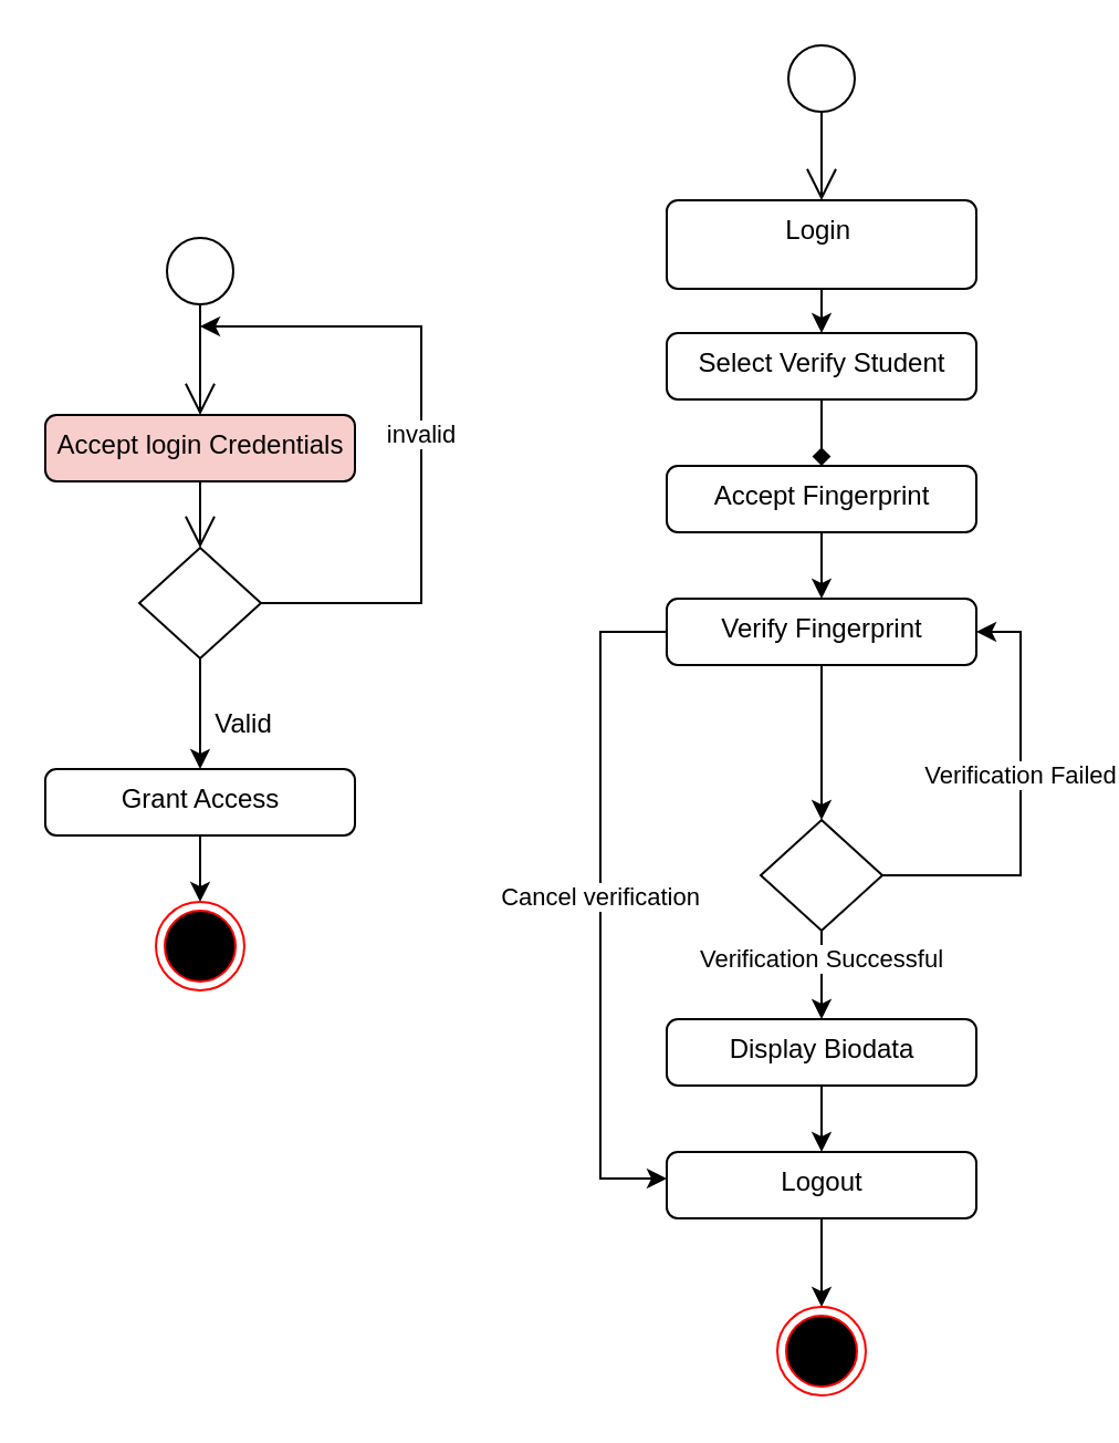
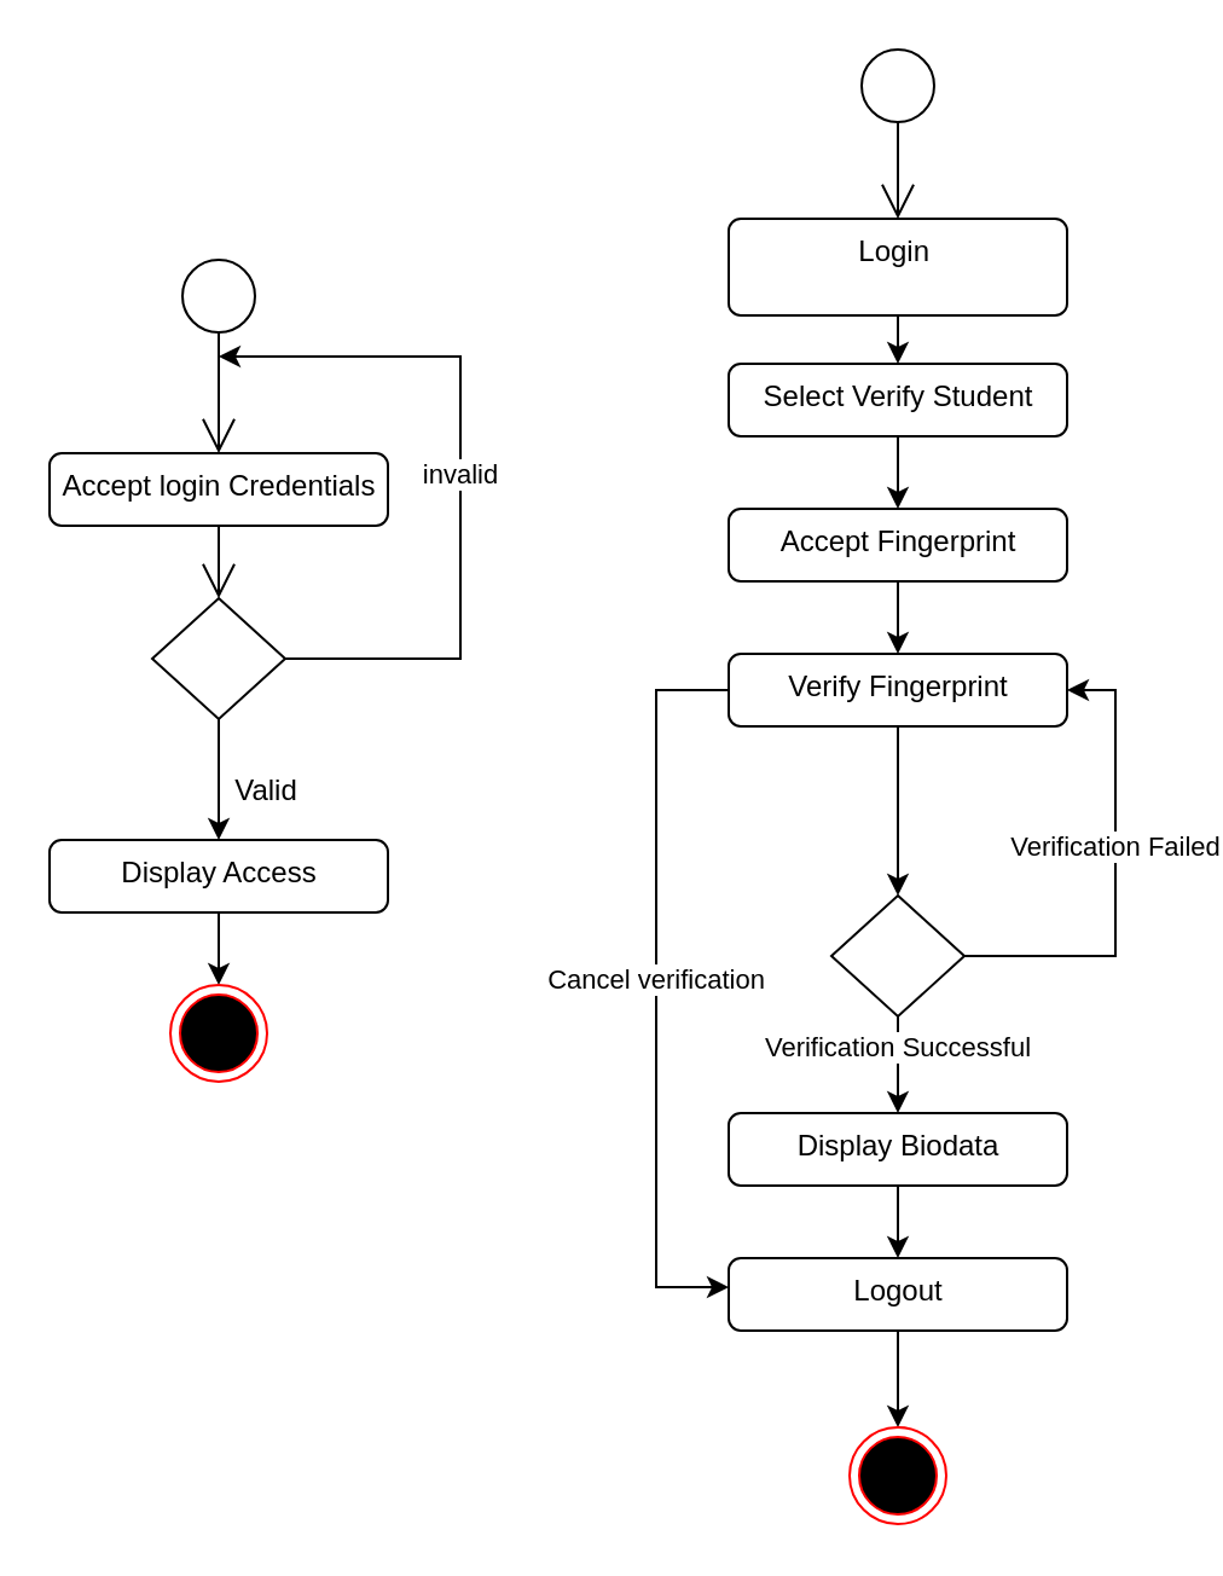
  <mxCell id="0" />
  <mxCell id="1" parent="0" />
  <mxCell id="2" value="" style="endArrow=open;endFill=1;endSize=12;html=1;exitX=0.5;exitY=1;exitDx=0;exitDy=0;entryX=0.5;entryY=0;entryDx=0;entryDy=0;" parent="1" target="3" edge="1"><mxGeometry width="160" relative="1" as="geometry"><mxPoint x="90" y="137" as="sourcePoint" /><mxPoint x="90" y="187" as="targetPoint" /></mxGeometry></mxCell>
- <mxCell id="3" value="Accept login Credentials" style="html=1;align=center;verticalAlign=top;rounded=1;absoluteArcSize=1;arcSize=10;dashed=0;fillColor=#f8cecc;" parent="1" vertex="1"><mxGeometry x="20" y="187" width="140" height="30" as="geometry" /></mxCell>
+ <mxCell id="3" value="Accept login Credentials" style="html=1;align=center;verticalAlign=top;rounded=1;absoluteArcSize=1;arcSize=10;dashed=0;" parent="1" vertex="1"><mxGeometry x="20" y="187" width="140" height="30" as="geometry" /></mxCell>
  <mxCell id="4" value="invalid" style="edgeStyle=orthogonalEdgeStyle;rounded=0;orthogonalLoop=1;jettySize=auto;html=1;exitX=1;exitY=0.5;exitDx=0;exitDy=0;" parent="1" source="6" edge="1"><mxGeometry relative="1" as="geometry"><mxPoint x="90" y="147" as="targetPoint" /><Array as="points"><mxPoint x="190" y="272" /><mxPoint x="190" y="147" /></Array></mxGeometry></mxCell>
  <mxCell id="5" style="edgeStyle=orthogonalEdgeStyle;rounded=0;orthogonalLoop=1;jettySize=auto;html=1;exitX=0.5;exitY=1;exitDx=0;exitDy=0;entryX=0.5;entryY=0;entryDx=0;entryDy=0;" parent="1" source="6" target="10" edge="1"><mxGeometry relative="1" as="geometry" /></mxCell>
  <mxCell id="6" value="" style="rhombus;" parent="1" vertex="1"><mxGeometry x="62.5" y="247" width="55" height="50" as="geometry" /></mxCell>
  <mxCell id="7" value="" style="endArrow=open;endFill=1;endSize=12;html=1;entryX=0.5;entryY=0;entryDx=0;entryDy=0;" parent="1" source="3" target="6" edge="1"><mxGeometry width="160" relative="1" as="geometry"><mxPoint x="90" y="287" as="sourcePoint" /><mxPoint x="90" y="337" as="targetPoint" /></mxGeometry></mxCell>
  <mxCell id="8" value="Valid" style="text;html=1;strokeColor=none;fillColor=none;align=center;verticalAlign=middle;whiteSpace=wrap;rounded=0;" parent="1" vertex="1"><mxGeometry x="90" y="317" width="40" height="20" as="geometry" /></mxCell>
  <mxCell id="9" style="edgeStyle=orthogonalEdgeStyle;rounded=0;orthogonalLoop=1;jettySize=auto;html=1;exitX=0.5;exitY=1;exitDx=0;exitDy=0;" parent="1" source="10" target="11" edge="1"><mxGeometry relative="1" as="geometry" /></mxCell>
- <mxCell id="10" value="Grant Access" style="html=1;align=center;verticalAlign=top;rounded=1;absoluteArcSize=1;arcSize=10;dashed=0;" parent="1" vertex="1"><mxGeometry x="20" y="347" width="140" height="30" as="geometry" /></mxCell>
+ <mxCell id="10" value="Display Access" style="html=1;align=center;verticalAlign=top;rounded=1;absoluteArcSize=1;arcSize=10;dashed=0;" parent="1" vertex="1"><mxGeometry x="20" y="347" width="140" height="30" as="geometry" /></mxCell>
  <mxCell id="11" value="" style="ellipse;html=1;shape=endState;fillColor=#000000;strokeColor=#ff0000;" parent="1" vertex="1"><mxGeometry x="70" y="407" width="40" height="40" as="geometry" /></mxCell>
  <mxCell id="12" value="" style="endArrow=open;endFill=1;endSize=12;html=1;exitX=0.5;exitY=1;exitDx=0;exitDy=0;entryX=0.5;entryY=0;entryDx=0;entryDy=0;" parent="1" target="14" edge="1"><mxGeometry width="160" relative="1" as="geometry"><mxPoint x="371" y="50" as="sourcePoint" /><mxPoint x="371" y="210" as="targetPoint" /></mxGeometry></mxCell>
  <mxCell id="13" style="edgeStyle=orthogonalEdgeStyle;rounded=0;orthogonalLoop=1;jettySize=auto;html=1;exitX=0.5;exitY=0.667;exitDx=0;exitDy=0;exitPerimeter=0;" parent="1" source="27" target="24" edge="1"><mxGeometry relative="1" as="geometry"><mxPoint x="461" y="260" as="sourcePoint" /></mxGeometry></mxCell>
  <mxCell id="14" value="Login&amp;nbsp;" style="html=1;align=center;verticalAlign=top;rounded=1;absoluteArcSize=1;arcSize=10;dashed=0;" parent="1" vertex="1"><mxGeometry x="301" y="90" width="140" height="40" as="geometry" /></mxCell>
  <mxCell id="15" value="Verification Failed" style="edgeStyle=orthogonalEdgeStyle;rounded=0;orthogonalLoop=1;jettySize=auto;html=1;exitX=1;exitY=0.5;exitDx=0;exitDy=0;entryX=1;entryY=0.5;entryDx=0;entryDy=0;" parent="1" source="18" target="24" edge="1"><mxGeometry x="0.117" relative="1" as="geometry"><mxPoint x="561" y="300" as="targetPoint" /><Array as="points"><mxPoint x="461" y="395" /><mxPoint x="461" y="285" /></Array><mxPoint as="offset" /></mxGeometry></mxCell>
  <mxCell id="16" style="edgeStyle=orthogonalEdgeStyle;rounded=0;orthogonalLoop=1;jettySize=auto;html=1;exitX=0.5;exitY=1;exitDx=0;exitDy=0;entryX=0.5;entryY=0;entryDx=0;entryDy=0;" parent="1" source="18" target="21" edge="1"><mxGeometry relative="1" as="geometry"><Array as="points"><mxPoint x="371" y="430" /><mxPoint x="371" y="460" /><mxPoint x="371" y="460" /></Array></mxGeometry></mxCell>
  <mxCell id="17" value="Verification Successful" style="edgeLabel;html=1;align=center;verticalAlign=middle;resizable=0;points=[];" parent="16" vertex="1" connectable="0"><mxGeometry x="-0.4" y="-1" relative="1" as="geometry"><mxPoint as="offset" /></mxGeometry></mxCell>
  <mxCell id="18" value="" style="rhombus;" parent="1" vertex="1"><mxGeometry x="343.5" y="370" width="55" height="50" as="geometry" /></mxCell>
  <mxCell id="19" style="edgeStyle=orthogonalEdgeStyle;rounded=0;orthogonalLoop=1;jettySize=auto;html=1;exitX=0.5;exitY=1;exitDx=0;exitDy=0;" parent="1" source="25" target="22" edge="1"><mxGeometry relative="1" as="geometry"><mxPoint x="366" y="590" as="sourcePoint" /></mxGeometry></mxCell>
  <mxCell id="20" style="edgeStyle=orthogonalEdgeStyle;rounded=0;orthogonalLoop=1;jettySize=auto;html=1;exitX=0.5;exitY=1;exitDx=0;exitDy=0;entryX=0.5;entryY=0;entryDx=0;entryDy=0;" parent="1" source="21" target="25" edge="1"><mxGeometry relative="1" as="geometry" /></mxCell>
  <mxCell id="21" value="Display Biodata" style="html=1;align=center;verticalAlign=top;rounded=1;absoluteArcSize=1;arcSize=10;dashed=0;" parent="1" vertex="1"><mxGeometry x="301" y="460" width="140" height="30" as="geometry" /></mxCell>
  <mxCell id="22" value="" style="ellipse;html=1;shape=endState;fillColor=#000000;strokeColor=#ff0000;" parent="1" vertex="1"><mxGeometry x="351" y="590" width="40" height="40" as="geometry" /></mxCell>
  <mxCell id="23" style="edgeStyle=orthogonalEdgeStyle;rounded=0;orthogonalLoop=1;jettySize=auto;html=1;exitX=0.5;exitY=1;exitDx=0;exitDy=0;entryX=0.5;entryY=0;entryDx=0;entryDy=0;" parent="1" source="24" target="18" edge="1"><mxGeometry relative="1" as="geometry" /></mxCell>
  <mxCell id="24" value="Verify Fingerprint" style="html=1;align=center;verticalAlign=top;rounded=1;absoluteArcSize=1;arcSize=10;dashed=0;" parent="1" vertex="1"><mxGeometry x="301" y="270" width="140" height="30" as="geometry" /></mxCell>
  <mxCell id="25" value="Logout" style="html=1;align=center;verticalAlign=top;rounded=1;absoluteArcSize=1;arcSize=10;dashed=0;" parent="1" vertex="1"><mxGeometry x="301" y="520" width="140" height="30" as="geometry" /></mxCell>
  <mxCell id="26" value="Cancel verification" style="edgeStyle=orthogonalEdgeStyle;rounded=0;orthogonalLoop=1;jettySize=auto;html=1;exitX=0;exitY=0.25;exitDx=0;exitDy=0;" parent="1" source="24" target="25" edge="1"><mxGeometry relative="1" as="geometry"><mxPoint x="251" y="480" as="targetPoint" /><Array as="points"><mxPoint x="301" y="285" /><mxPoint x="271" y="285" /><mxPoint x="271" y="532" /></Array><mxPoint x="408.5" y="405" as="sourcePoint" /></mxGeometry></mxCell>
  <mxCell id="27" value="Accept Fingerprint" style="html=1;align=center;verticalAlign=top;rounded=1;absoluteArcSize=1;arcSize=10;dashed=0;" parent="1" vertex="1"><mxGeometry x="301" y="210" width="140" height="30" as="geometry" /></mxCell>
- <mxCell id="28" style="edgeStyle=orthogonalEdgeStyle;rounded=0;orthogonalLoop=1;jettySize=auto;html=1;entryX=0.5;entryY=0;entryDx=0;entryDy=0;exitX=0.5;exitY=1;exitDx=0;exitDy=0;endArrow=diamond;" parent="1" source="29" target="27" edge="1"><mxGeometry relative="1" as="geometry"><mxPoint x="361" y="140" as="sourcePoint" /><mxPoint x="401" y="200" as="targetPoint" /></mxGeometry></mxCell>
+ <mxCell id="28" style="edgeStyle=orthogonalEdgeStyle;rounded=0;orthogonalLoop=1;jettySize=auto;html=1;entryX=0.5;entryY=0;entryDx=0;entryDy=0;exitX=0.5;exitY=1;exitDx=0;exitDy=0;" parent="1" source="29" target="27" edge="1"><mxGeometry relative="1" as="geometry"><mxPoint x="361" y="140" as="sourcePoint" /><mxPoint x="401" y="200" as="targetPoint" /></mxGeometry></mxCell>
  <mxCell id="29" value="Select Verify Student" style="html=1;align=center;verticalAlign=top;rounded=1;absoluteArcSize=1;arcSize=10;dashed=0;" parent="1" vertex="1"><mxGeometry x="301" y="150" width="140" height="30" as="geometry" /></mxCell>
  <mxCell id="30" style="edgeStyle=orthogonalEdgeStyle;rounded=0;orthogonalLoop=1;jettySize=auto;html=1;exitX=0.5;exitY=1;exitDx=0;exitDy=0;entryX=0.5;entryY=0;entryDx=0;entryDy=0;" parent="1" source="14" target="29" edge="1"><mxGeometry relative="1" as="geometry"><mxPoint x="381" y="130" as="sourcePoint" /><mxPoint x="381" y="290" as="targetPoint" /></mxGeometry></mxCell>
  <mxCell id="31" value="" style="ellipse;fillColor=#ffffff;strokeColor=#000000;" vertex="1" parent="1"><mxGeometry x="75" y="107" width="30" height="30" as="geometry" /></mxCell>
  <mxCell id="32" value="" style="ellipse;fillColor=#ffffff;strokeColor=#000000;" vertex="1" parent="1"><mxGeometry x="356" y="20" width="30" height="30" as="geometry" /></mxCell>
